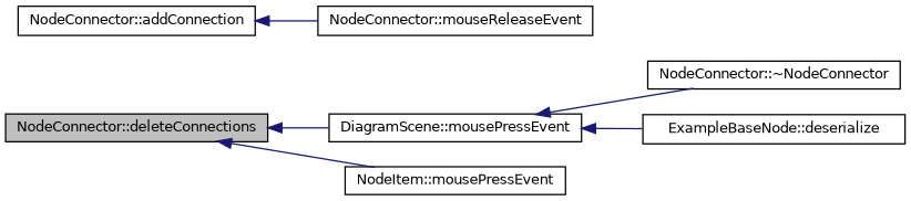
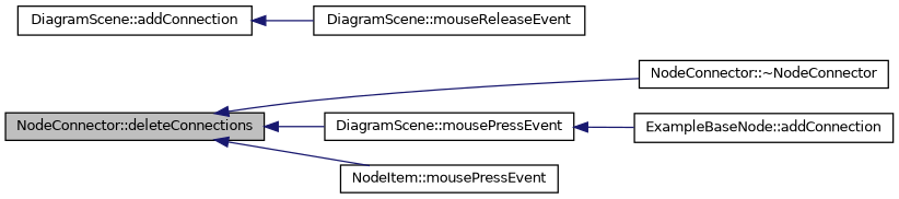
  digraph {
    rankdir=LR
    node [color=black fillcolor=white fontname=Helvetica fontsize=10 shape=record style=filled]
    edge [color=midnightblue dir=back fontname=Helvetica fontsize=10 labelfontname=Helvetica labelfontsize=10 style=solid]
    n1 [fillcolor=grey75 fontcolor=black height=0.2 label="NodeConnector::deleteConnections" width=0.4]
    n2 [height=0.2 label="DiagramScene::mousePressEvent" width=0.4]
    n3 [height=0.2 label="NodeConnector::~NodeConnector" width=0.4]
    n4 [height=0.2 label="NodeItem::mousePressEvent" width=0.4]
-   n5 [height=0.2 label="ExampleBaseNode::deserialize" width=0.4]
-   n6 [height=0.2 label="NodeConnector::addConnection" width=0.4]
-   n7 [height=0.2 label="NodeConnector::mouseReleaseEvent" width=0.4]
+   n5 [height=0.2 label="ExampleBaseNode::addConnection" width=0.4]
+   n6 [height=0.2 label="DiagramScene::addConnection" width=0.4]
+   n7 [height=0.2 label="DiagramScene::mouseReleaseEvent" width=0.4]
    n1 -> n2
-   n2 -> n3
+   n1 -> n3
    n1 -> n4
    n2 -> n5
    n6 -> n7
  }
